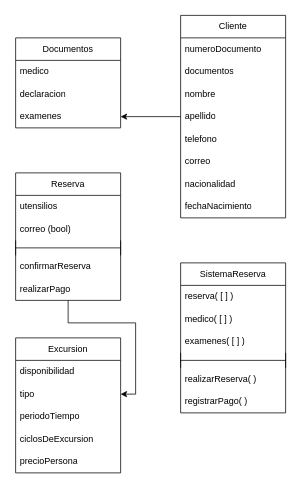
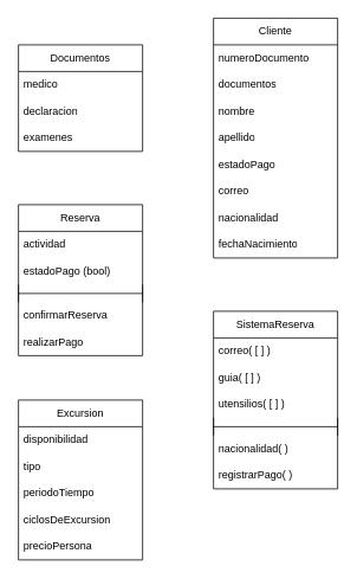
  <mxCell id="0" />
  <mxCell id="1" parent="0" />
  <mxCell id="2" value="Documentos" style="swimlane;fontStyle=0;childLayout=stackLayout;horizontal=1;startSize=30;horizontalStack=0;resizeParent=1;resizeParentMax=0;resizeLast=0;collapsible=1;marginBottom=0;whiteSpace=wrap;html=1;" parent="1" vertex="1"><mxGeometry x="20" y="50" width="140" height="120" as="geometry" /></mxCell>
  <mxCell id="3" value="medico" style="text;strokeColor=none;fillColor=none;align=left;verticalAlign=middle;spacingLeft=4;spacingRight=4;overflow=hidden;points=[[0,0.5],[1,0.5]];portConstraint=eastwest;rotatable=0;whiteSpace=wrap;html=1;" parent="2" vertex="1"><mxGeometry y="30" width="140" height="30" as="geometry" /></mxCell>
  <mxCell id="4" value="declaracion" style="text;strokeColor=none;fillColor=none;align=left;verticalAlign=middle;spacingLeft=4;spacingRight=4;overflow=hidden;points=[[0,0.5],[1,0.5]];portConstraint=eastwest;rotatable=0;whiteSpace=wrap;html=1;" parent="2" vertex="1"><mxGeometry y="60" width="140" height="30" as="geometry" /></mxCell>
  <mxCell id="5" value="examenes" style="text;strokeColor=none;fillColor=none;align=left;verticalAlign=middle;spacingLeft=4;spacingRight=4;overflow=hidden;points=[[0,0.5],[1,0.5]];portConstraint=eastwest;rotatable=0;whiteSpace=wrap;html=1;" vertex="1" parent="2"><mxGeometry y="90" width="140" height="30" as="geometry" /></mxCell>
  <mxCell id="6" value="SistemaReserva" style="swimlane;fontStyle=0;childLayout=stackLayout;horizontal=1;startSize=30;horizontalStack=0;resizeParent=1;resizeParentMax=0;resizeLast=0;collapsible=1;marginBottom=0;whiteSpace=wrap;html=1;" parent="1" vertex="1"><mxGeometry x="240" y="350" width="140" height="200" as="geometry" /></mxCell>
- <mxCell id="7" value="reserva( [ ] )" style="text;strokeColor=none;fillColor=none;align=left;verticalAlign=middle;spacingLeft=4;spacingRight=4;overflow=hidden;points=[[0,0.5],[1,0.5]];portConstraint=eastwest;rotatable=0;whiteSpace=wrap;html=1;" parent="6" vertex="1"><mxGeometry y="30" width="140" height="30" as="geometry" /></mxCell>
- <mxCell id="8" value="medico( [ ] )" style="text;strokeColor=none;fillColor=none;align=left;verticalAlign=middle;spacingLeft=4;spacingRight=4;overflow=hidden;points=[[0,0.5],[1,0.5]];portConstraint=eastwest;rotatable=0;whiteSpace=wrap;html=1;" vertex="1" parent="6"><mxGeometry y="60" width="140" height="30" as="geometry" /></mxCell>
- <mxCell id="9" value="examenes( [ ] )" style="text;strokeColor=none;fillColor=none;align=left;verticalAlign=middle;spacingLeft=4;spacingRight=4;overflow=hidden;points=[[0,0.5],[1,0.5]];portConstraint=eastwest;rotatable=0;whiteSpace=wrap;html=1;" vertex="1" parent="6"><mxGeometry y="90" width="140" height="30" as="geometry" /></mxCell>
+ <mxCell id="7" value="correo( [ ] )" style="text;strokeColor=none;fillColor=none;align=left;verticalAlign=middle;spacingLeft=4;spacingRight=4;overflow=hidden;points=[[0,0.5],[1,0.5]];portConstraint=eastwest;rotatable=0;whiteSpace=wrap;html=1;" parent="6" vertex="1"><mxGeometry y="30" width="140" height="30" as="geometry" /></mxCell>
+ <mxCell id="8" value="guia( [ ] )" style="text;strokeColor=none;fillColor=none;align=left;verticalAlign=middle;spacingLeft=4;spacingRight=4;overflow=hidden;points=[[0,0.5],[1,0.5]];portConstraint=eastwest;rotatable=0;whiteSpace=wrap;html=1;" vertex="1" parent="6"><mxGeometry y="60" width="140" height="30" as="geometry" /></mxCell>
+ <mxCell id="9" value="utensilios( [ ] )" style="text;strokeColor=none;fillColor=none;align=left;verticalAlign=middle;spacingLeft=4;spacingRight=4;overflow=hidden;points=[[0,0.5],[1,0.5]];portConstraint=eastwest;rotatable=0;whiteSpace=wrap;html=1;" vertex="1" parent="6"><mxGeometry y="90" width="140" height="30" as="geometry" /></mxCell>
  <mxCell id="10" value="" style="shape=crossbar;whiteSpace=wrap;html=1;rounded=1;" vertex="1" parent="6"><mxGeometry y="120" width="140" height="20" as="geometry" /></mxCell>
- <mxCell id="11" value="realizarReserva( )" style="text;strokeColor=none;fillColor=none;align=left;verticalAlign=middle;spacingLeft=4;spacingRight=4;overflow=hidden;points=[[0,0.5],[1,0.5]];portConstraint=eastwest;rotatable=0;whiteSpace=wrap;html=1;" vertex="1" parent="6"><mxGeometry y="140" width="140" height="30" as="geometry" /></mxCell>
+ <mxCell id="11" value="nacionalidad( )" style="text;strokeColor=none;fillColor=none;align=left;verticalAlign=middle;spacingLeft=4;spacingRight=4;overflow=hidden;points=[[0,0.5],[1,0.5]];portConstraint=eastwest;rotatable=0;whiteSpace=wrap;html=1;" vertex="1" parent="6"><mxGeometry y="140" width="140" height="30" as="geometry" /></mxCell>
  <mxCell id="12" value="registrarPago( )" style="text;strokeColor=none;fillColor=none;align=left;verticalAlign=middle;spacingLeft=4;spacingRight=4;overflow=hidden;points=[[0,0.5],[1,0.5]];portConstraint=eastwest;rotatable=0;whiteSpace=wrap;html=1;" vertex="1" parent="6"><mxGeometry y="170" width="140" height="30" as="geometry" /></mxCell>
- <mxCell id="13" value="" style="edgeStyle=orthogonalEdgeStyle;rounded=0;orthogonalLoop=1;jettySize=auto;html=1;" edge="1" parent="1" source="14" target="32"><mxGeometry relative="1" as="geometry"><Array as="points"><mxPoint x="90" y="430" /><mxPoint x="180" y="430" /><mxPoint x="180" y="525" /></Array></mxGeometry></mxCell>
  <mxCell id="14" value="Reserva" style="swimlane;fontStyle=0;childLayout=stackLayout;horizontal=1;startSize=30;horizontalStack=0;resizeParent=1;resizeParentMax=0;resizeLast=0;collapsible=1;marginBottom=0;whiteSpace=wrap;html=1;" parent="1" vertex="1"><mxGeometry x="20" y="230" width="140" height="170" as="geometry" /></mxCell>
- <mxCell id="15" value="utensilios" style="text;strokeColor=none;fillColor=none;align=left;verticalAlign=middle;spacingLeft=4;spacingRight=4;overflow=hidden;points=[[0,0.5],[1,0.5]];portConstraint=eastwest;rotatable=0;whiteSpace=wrap;html=1;" parent="14" vertex="1"><mxGeometry y="30" width="140" height="30" as="geometry" /></mxCell>
- <mxCell id="16" value="correo (bool)" style="text;strokeColor=none;fillColor=none;align=left;verticalAlign=middle;spacingLeft=4;spacingRight=4;overflow=hidden;points=[[0,0.5],[1,0.5]];portConstraint=eastwest;rotatable=0;whiteSpace=wrap;html=1;" parent="14" vertex="1"><mxGeometry y="60" width="140" height="30" as="geometry" /></mxCell>
+ <mxCell id="15" value="actividad" style="text;strokeColor=none;fillColor=none;align=left;verticalAlign=middle;spacingLeft=4;spacingRight=4;overflow=hidden;points=[[0,0.5],[1,0.5]];portConstraint=eastwest;rotatable=0;whiteSpace=wrap;html=1;" parent="14" vertex="1"><mxGeometry y="30" width="140" height="30" as="geometry" /></mxCell>
+ <mxCell id="16" value="estadoPago (bool)" style="text;strokeColor=none;fillColor=none;align=left;verticalAlign=middle;spacingLeft=4;spacingRight=4;overflow=hidden;points=[[0,0.5],[1,0.5]];portConstraint=eastwest;rotatable=0;whiteSpace=wrap;html=1;" parent="14" vertex="1"><mxGeometry y="60" width="140" height="30" as="geometry" /></mxCell>
  <mxCell id="17" value="" style="shape=crossbar;whiteSpace=wrap;html=1;rounded=1;" vertex="1" parent="14"><mxGeometry y="90" width="140" height="20" as="geometry" /></mxCell>
  <mxCell id="18" value="confirmarReserva" style="text;strokeColor=none;fillColor=none;align=left;verticalAlign=middle;spacingLeft=4;spacingRight=4;overflow=hidden;points=[[0,0.5],[1,0.5]];portConstraint=eastwest;rotatable=0;whiteSpace=wrap;html=1;" parent="14" vertex="1"><mxGeometry y="110" width="140" height="30" as="geometry" /></mxCell>
  <mxCell id="19" value="realizarPago" style="text;strokeColor=none;fillColor=none;align=left;verticalAlign=middle;spacingLeft=4;spacingRight=4;overflow=hidden;points=[[0,0.5],[1,0.5]];portConstraint=eastwest;rotatable=0;whiteSpace=wrap;html=1;" vertex="1" parent="14"><mxGeometry y="140" width="140" height="30" as="geometry" /></mxCell>
- <mxCell id="20" value="" style="edgeStyle=orthogonalEdgeStyle;rounded=0;orthogonalLoop=1;jettySize=auto;html=1;" edge="1" parent="1" source="21" target="5"><mxGeometry relative="1" as="geometry" /></mxCell>
  <mxCell id="21" value="Cliente" style="swimlane;fontStyle=0;childLayout=stackLayout;horizontal=1;startSize=30;horizontalStack=0;resizeParent=1;resizeParentMax=0;resizeLast=0;collapsible=1;marginBottom=0;whiteSpace=wrap;html=1;" parent="1" vertex="1"><mxGeometry x="240" y="20" width="140" height="270" as="geometry" /></mxCell>
  <mxCell id="22" value="numeroDocumento" style="text;strokeColor=none;fillColor=none;align=left;verticalAlign=middle;spacingLeft=4;spacingRight=4;overflow=hidden;points=[[0,0.5],[1,0.5]];portConstraint=eastwest;rotatable=0;whiteSpace=wrap;html=1;" parent="21" vertex="1"><mxGeometry y="30" width="140" height="30" as="geometry" /></mxCell>
  <mxCell id="23" value="documentos" style="text;strokeColor=none;fillColor=none;align=left;verticalAlign=middle;spacingLeft=4;spacingRight=4;overflow=hidden;points=[[0,0.5],[1,0.5]];portConstraint=eastwest;rotatable=0;whiteSpace=wrap;html=1;" parent="21" vertex="1"><mxGeometry y="60" width="140" height="30" as="geometry" /></mxCell>
  <mxCell id="24" value="nombre" style="text;strokeColor=none;fillColor=none;align=left;verticalAlign=middle;spacingLeft=4;spacingRight=4;overflow=hidden;points=[[0,0.5],[1,0.5]];portConstraint=eastwest;rotatable=0;whiteSpace=wrap;html=1;" vertex="1" parent="21"><mxGeometry y="90" width="140" height="30" as="geometry" /></mxCell>
  <mxCell id="25" value="apellido" style="text;strokeColor=none;fillColor=none;align=left;verticalAlign=middle;spacingLeft=4;spacingRight=4;overflow=hidden;points=[[0,0.5],[1,0.5]];portConstraint=eastwest;rotatable=0;whiteSpace=wrap;html=1;" vertex="1" parent="21"><mxGeometry y="120" width="140" height="30" as="geometry" /></mxCell>
- <mxCell id="26" value="telefono" style="text;strokeColor=none;fillColor=none;align=left;verticalAlign=middle;spacingLeft=4;spacingRight=4;overflow=hidden;points=[[0,0.5],[1,0.5]];portConstraint=eastwest;rotatable=0;whiteSpace=wrap;html=1;" vertex="1" parent="21"><mxGeometry y="150" width="140" height="30" as="geometry" /></mxCell>
+ <mxCell id="26" value="estadoPago" style="text;strokeColor=none;fillColor=none;align=left;verticalAlign=middle;spacingLeft=4;spacingRight=4;overflow=hidden;points=[[0,0.5],[1,0.5]];portConstraint=eastwest;rotatable=0;whiteSpace=wrap;html=1;" vertex="1" parent="21"><mxGeometry y="150" width="140" height="30" as="geometry" /></mxCell>
  <mxCell id="27" value="correo" style="text;strokeColor=none;fillColor=none;align=left;verticalAlign=middle;spacingLeft=4;spacingRight=4;overflow=hidden;points=[[0,0.5],[1,0.5]];portConstraint=eastwest;rotatable=0;whiteSpace=wrap;html=1;" vertex="1" parent="21"><mxGeometry y="180" width="140" height="30" as="geometry" /></mxCell>
  <mxCell id="28" value="nacionalidad" style="text;strokeColor=none;fillColor=none;align=left;verticalAlign=middle;spacingLeft=4;spacingRight=4;overflow=hidden;points=[[0,0.5],[1,0.5]];portConstraint=eastwest;rotatable=0;whiteSpace=wrap;html=1;" vertex="1" parent="21"><mxGeometry y="210" width="140" height="30" as="geometry" /></mxCell>
  <mxCell id="29" value="fechaNacimiento" style="text;strokeColor=none;fillColor=none;align=left;verticalAlign=middle;spacingLeft=4;spacingRight=4;overflow=hidden;points=[[0,0.5],[1,0.5]];portConstraint=eastwest;rotatable=0;whiteSpace=wrap;html=1;" vertex="1" parent="21"><mxGeometry y="240" width="140" height="30" as="geometry" /></mxCell>
  <mxCell id="30" value="Excursion" style="swimlane;fontStyle=0;childLayout=stackLayout;horizontal=1;startSize=30;horizontalStack=0;resizeParent=1;resizeParentMax=0;resizeLast=0;collapsible=1;marginBottom=0;whiteSpace=wrap;html=1;" vertex="1" parent="1"><mxGeometry x="20" y="450" width="140" height="180" as="geometry" /></mxCell>
  <mxCell id="31" value="disponibilidad" style="text;strokeColor=none;fillColor=none;align=left;verticalAlign=middle;spacingLeft=4;spacingRight=4;overflow=hidden;points=[[0,0.5],[1,0.5]];portConstraint=eastwest;rotatable=0;whiteSpace=wrap;html=1;" vertex="1" parent="30"><mxGeometry y="30" width="140" height="30" as="geometry" /></mxCell>
  <mxCell id="32" value="tipo" style="text;strokeColor=none;fillColor=none;align=left;verticalAlign=middle;spacingLeft=4;spacingRight=4;overflow=hidden;points=[[0,0.5],[1,0.5]];portConstraint=eastwest;rotatable=0;whiteSpace=wrap;html=1;" vertex="1" parent="30"><mxGeometry y="60" width="140" height="30" as="geometry" /></mxCell>
  <mxCell id="33" value="periodoTiempo" style="text;strokeColor=none;fillColor=none;align=left;verticalAlign=middle;spacingLeft=4;spacingRight=4;overflow=hidden;points=[[0,0.5],[1,0.5]];portConstraint=eastwest;rotatable=0;whiteSpace=wrap;html=1;" vertex="1" parent="30"><mxGeometry y="90" width="140" height="30" as="geometry" /></mxCell>
  <mxCell id="34" value="ciclosDeExcursion" style="text;strokeColor=none;fillColor=none;align=left;verticalAlign=middle;spacingLeft=4;spacingRight=4;overflow=hidden;points=[[0,0.5],[1,0.5]];portConstraint=eastwest;rotatable=0;whiteSpace=wrap;html=1;" vertex="1" parent="30"><mxGeometry y="120" width="140" height="30" as="geometry" /></mxCell>
  <mxCell id="35" value="precioPersona" style="text;strokeColor=none;fillColor=none;align=left;verticalAlign=middle;spacingLeft=4;spacingRight=4;overflow=hidden;points=[[0,0.5],[1,0.5]];portConstraint=eastwest;rotatable=0;whiteSpace=wrap;html=1;" vertex="1" parent="30"><mxGeometry y="150" width="140" height="30" as="geometry" /></mxCell>
